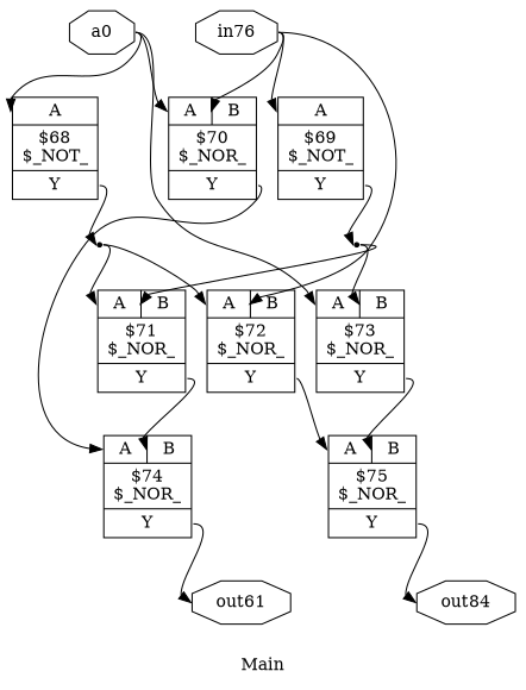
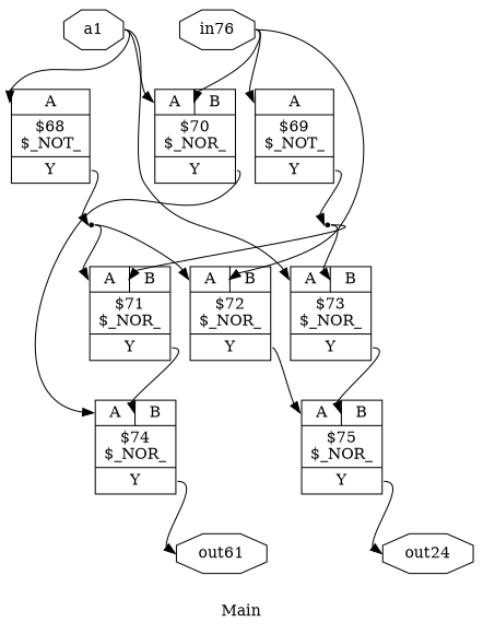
  digraph {
    label=Main
    rankdir=TB
    remincross=true
    node [shape=record]
    edge [color=black headport="p11:w" tailport=e]
-   n7 [color=black fontcolor=black label=a0 shape=octagon]
+   n7 [color=black fontcolor=black label=a1 shape=octagon]
    c13 [label="{{<p11> A}|$68\n$_NOT_|{<p12> Y}}"]
    c16 [label="{{<p11> A|<p15> B}|$70\n$_NOR_|{<p12> Y}}"]
    c19 [label="{{<p11> A|<p15> B}|$73\n$_NOR_|{<p12> Y}}"]
    n2 [shape=point]
    c20 [label="{{<p11> A|<p15> B}|$74\n$_NOR_|{<p12> Y}}"]
    c21 [label="{{<p11> A|<p15> B}|$75\n$_NOR_|{<p12> Y}}"]
    n8 [color=black fontcolor=black label=in76 shape=octagon]
    c14 [label="{{<p11> A}|$69\n$_NOT_|{<p12> Y}}"]
    c18 [label="{{<p11> A|<p15> B}|$72\n$_NOR_|{<p12> Y}}"]
    n3 [shape=point]
    n9 [color=black fontcolor=black label=out61 shape=octagon]
-   n10 [color=black fontcolor=black label=out84 shape=octagon]
+   n10 [color=black fontcolor=black label=out24 shape=octagon]
    c17 [label="{{<p11> A|<p15> B}|$71\n$_NOR_|{<p12> Y}}"]
    n7 -> c13
    n7 -> c16
    n7 -> c19
    c13 -> n2 [headport=w tailport="p12:e"]
    c16 -> c20 [tailport="p12:e"]
    c19 -> c21 [headport="p15:w" tailport="p12:e"]
    n2 -> c18
    n2 -> c17
    c20 -> n9 [headport=w tailport="p12:e"]
    c21 -> n10 [headport=w tailport="p12:e"]
    n8 -> c16 [headport="p15:w"]
    n8 -> c14
    n8 -> c18 [headport="p15:w"]
    c14 -> n3 [headport=w tailport="p12:e"]
    c18 -> c21 [tailport="p12:e"]
    n3 -> c19 [headport="p15:w"]
    n3 -> c17 [headport="p15:w"]
    c17 -> c20 [headport="p15:w" tailport="p12:e"]
  }
